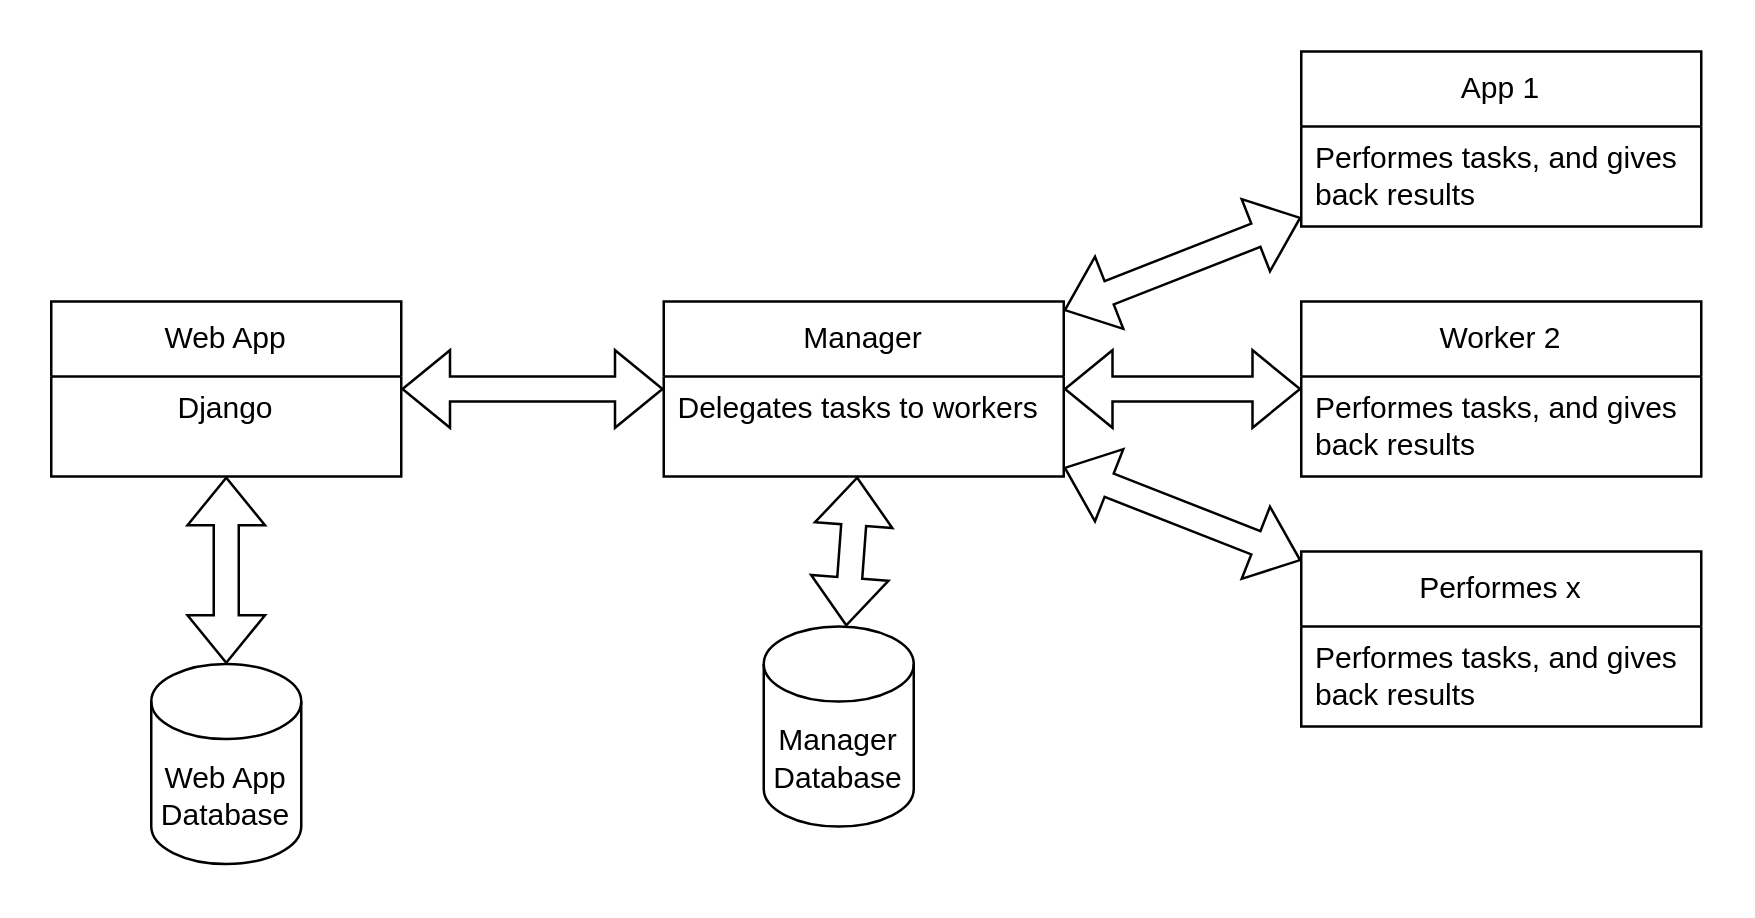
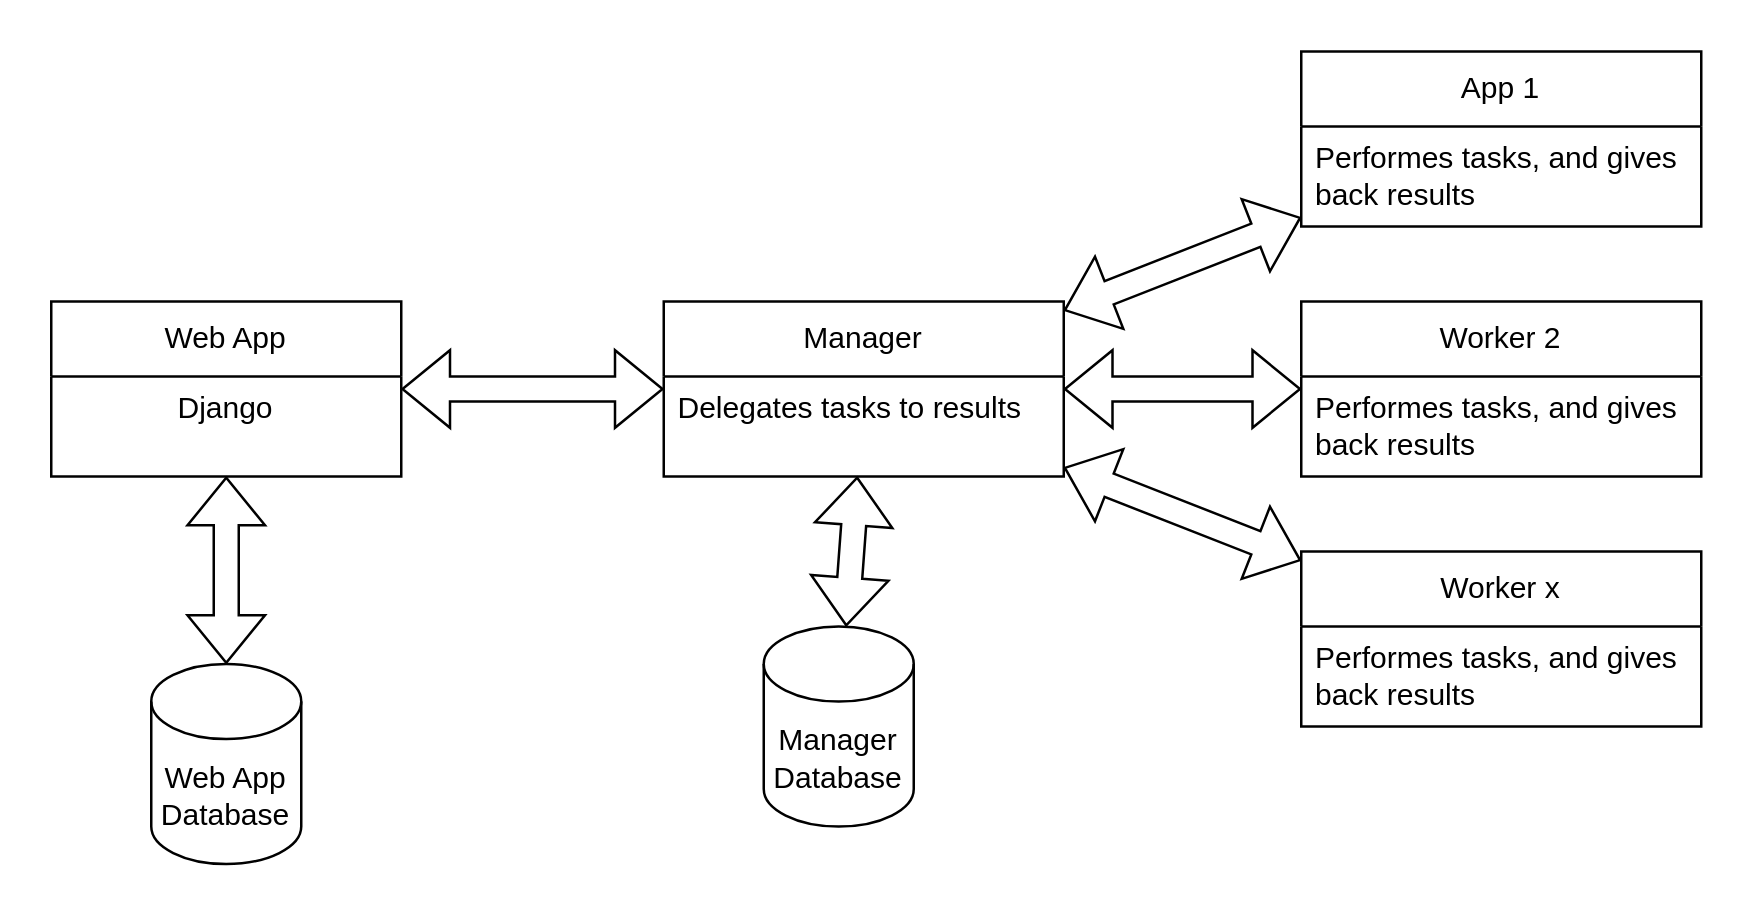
  <mxCell id="0" />
  <mxCell id="1" parent="0" />
  <mxCell id="2" value="Web App" style="swimlane;fontStyle=0;childLayout=stackLayout;horizontal=1;startSize=30;horizontalStack=0;resizeParent=1;resizeParentMax=0;resizeLast=0;collapsible=1;marginBottom=0;whiteSpace=wrap;html=1;" vertex="1" parent="1"><mxGeometry x="20" y="120" width="140" height="70" as="geometry" /></mxCell>
  <mxCell id="3" value="&lt;div align=&quot;left&quot;&gt;Django&lt;/div&gt;&lt;div align=&quot;center&quot;&gt;&lt;br&gt;&lt;/div&gt;" style="text;strokeColor=none;fillColor=none;align=center;verticalAlign=middle;spacingLeft=4;spacingRight=4;overflow=hidden;points=[[0,0.5],[1,0.5]];portConstraint=eastwest;rotatable=0;whiteSpace=wrap;html=1;" vertex="1" parent="2"><mxGeometry y="30" width="140" height="40" as="geometry" /></mxCell>
  <mxCell id="4" value="Manager" style="swimlane;fontStyle=0;childLayout=stackLayout;horizontal=1;startSize=30;horizontalStack=0;resizeParent=1;resizeParentMax=0;resizeLast=0;collapsible=1;marginBottom=0;whiteSpace=wrap;html=1;" vertex="1" parent="1"><mxGeometry x="265" y="120" width="160" height="70" as="geometry" /></mxCell>
- <mxCell id="5" value="&lt;div&gt;Delegates tasks to workers&lt;/div&gt;&lt;div&gt;&lt;br&gt;&lt;/div&gt;" style="text;strokeColor=none;fillColor=none;align=left;verticalAlign=middle;spacingLeft=4;spacingRight=4;overflow=hidden;points=[[0,0.5],[1,0.5]];portConstraint=eastwest;rotatable=0;whiteSpace=wrap;html=1;" vertex="1" parent="4"><mxGeometry y="30" width="160" height="40" as="geometry" /></mxCell>
+ <mxCell id="5" value="&lt;div&gt;Delegates tasks to results&lt;/div&gt;&lt;div&gt;&lt;br&gt;&lt;/div&gt;" style="text;strokeColor=none;fillColor=none;align=left;verticalAlign=middle;spacingLeft=4;spacingRight=4;overflow=hidden;points=[[0,0.5],[1,0.5]];portConstraint=eastwest;rotatable=0;whiteSpace=wrap;html=1;" vertex="1" parent="4"><mxGeometry y="30" width="160" height="40" as="geometry" /></mxCell>
  <mxCell id="6" value="" style="shape=flexArrow;endArrow=classic;startArrow=classic;html=1;rounded=0;" edge="1" parent="1" source="2" target="4"><mxGeometry width="100" height="100" relative="1" as="geometry"><mxPoint x="-5" y="170" as="sourcePoint" /><mxPoint x="184.25" y="90" as="targetPoint" /></mxGeometry></mxCell>
  <mxCell id="7" value="&lt;div&gt;Web App&lt;/div&gt;&lt;div&gt;Database&lt;br&gt;&lt;/div&gt;" style="shape=cylinder3;whiteSpace=wrap;html=1;boundedLbl=1;backgroundOutline=1;size=15;" vertex="1" parent="1"><mxGeometry x="60" y="265" width="60" height="80" as="geometry" /></mxCell>
  <mxCell id="8" value="" style="shape=flexArrow;endArrow=classic;startArrow=classic;html=1;rounded=0;" edge="1" parent="1" source="7" target="2"><mxGeometry width="100" height="100" relative="1" as="geometry"><mxPoint x="195" y="250" as="sourcePoint" /><mxPoint x="350" y="250" as="targetPoint" /></mxGeometry></mxCell>
  <mxCell id="9" value="&lt;div&gt;Manager&lt;br&gt;&lt;/div&gt;&lt;div&gt;Database&lt;br&gt;&lt;/div&gt;" style="shape=cylinder3;whiteSpace=wrap;html=1;boundedLbl=1;backgroundOutline=1;size=15;" vertex="1" parent="1"><mxGeometry x="305" y="250" width="60" height="80" as="geometry" /></mxCell>
  <mxCell id="10" value="" style="shape=flexArrow;endArrow=classic;startArrow=classic;html=1;rounded=0;" edge="1" parent="1" source="9" target="4"><mxGeometry width="100" height="100" relative="1" as="geometry"><mxPoint x="185" y="270" as="sourcePoint" /><mxPoint x="185" y="210" as="targetPoint" /></mxGeometry></mxCell>
  <mxCell id="11" value="App 1" style="swimlane;fontStyle=0;childLayout=stackLayout;horizontal=1;startSize=30;horizontalStack=0;resizeParent=1;resizeParentMax=0;resizeLast=0;collapsible=1;marginBottom=0;whiteSpace=wrap;html=1;" vertex="1" parent="1"><mxGeometry x="520" y="20" width="160" height="70" as="geometry" /></mxCell>
  <mxCell id="12" value="Performes tasks, and gives back results" style="text;strokeColor=none;fillColor=none;align=left;verticalAlign=middle;spacingLeft=4;spacingRight=4;overflow=hidden;points=[[0,0.5],[1,0.5]];portConstraint=eastwest;rotatable=0;whiteSpace=wrap;html=1;" vertex="1" parent="11"><mxGeometry y="30" width="160" height="40" as="geometry" /></mxCell>
  <mxCell id="13" value="Worker 2" style="swimlane;fontStyle=0;childLayout=stackLayout;horizontal=1;startSize=30;horizontalStack=0;resizeParent=1;resizeParentMax=0;resizeLast=0;collapsible=1;marginBottom=0;whiteSpace=wrap;html=1;" vertex="1" parent="1"><mxGeometry x="520" y="120" width="160" height="70" as="geometry" /></mxCell>
  <mxCell id="14" value="Performes tasks, and gives back results" style="text;strokeColor=none;fillColor=none;align=left;verticalAlign=middle;spacingLeft=4;spacingRight=4;overflow=hidden;points=[[0,0.5],[1,0.5]];portConstraint=eastwest;rotatable=0;whiteSpace=wrap;html=1;" vertex="1" parent="13"><mxGeometry y="30" width="160" height="40" as="geometry" /></mxCell>
- <mxCell id="15" value="Performes x" style="swimlane;fontStyle=0;childLayout=stackLayout;horizontal=1;startSize=30;horizontalStack=0;resizeParent=1;resizeParentMax=0;resizeLast=0;collapsible=1;marginBottom=0;whiteSpace=wrap;html=1;" vertex="1" parent="1"><mxGeometry x="520" y="220" width="160" height="70" as="geometry" /></mxCell>
+ <mxCell id="15" value="Worker x" style="swimlane;fontStyle=0;childLayout=stackLayout;horizontal=1;startSize=30;horizontalStack=0;resizeParent=1;resizeParentMax=0;resizeLast=0;collapsible=1;marginBottom=0;whiteSpace=wrap;html=1;" vertex="1" parent="1"><mxGeometry x="520" y="220" width="160" height="70" as="geometry" /></mxCell>
  <mxCell id="16" value="Performes tasks, and gives back results" style="text;strokeColor=none;fillColor=none;align=left;verticalAlign=middle;spacingLeft=4;spacingRight=4;overflow=hidden;points=[[0,0.5],[1,0.5]];portConstraint=eastwest;rotatable=0;whiteSpace=wrap;html=1;" vertex="1" parent="15"><mxGeometry y="30" width="160" height="40" as="geometry" /></mxCell>
  <mxCell id="17" value="" style="shape=flexArrow;endArrow=classic;startArrow=classic;html=1;rounded=0;" edge="1" parent="1" source="4" target="11"><mxGeometry width="100" height="100" relative="1" as="geometry"><mxPoint x="350" y="240" as="sourcePoint" /><mxPoint x="450" y="140" as="targetPoint" /></mxGeometry></mxCell>
  <mxCell id="18" value="" style="shape=flexArrow;endArrow=classic;startArrow=classic;html=1;rounded=0;" edge="1" parent="1" source="4" target="13"><mxGeometry width="100" height="100" relative="1" as="geometry"><mxPoint x="350" y="240" as="sourcePoint" /><mxPoint x="450" y="140" as="targetPoint" /></mxGeometry></mxCell>
  <mxCell id="19" value="" style="shape=flexArrow;endArrow=classic;startArrow=classic;html=1;rounded=0;" edge="1" parent="1" source="4" target="15"><mxGeometry width="100" height="100" relative="1" as="geometry"><mxPoint x="350" y="240" as="sourcePoint" /><mxPoint x="450" y="140" as="targetPoint" /></mxGeometry></mxCell>
